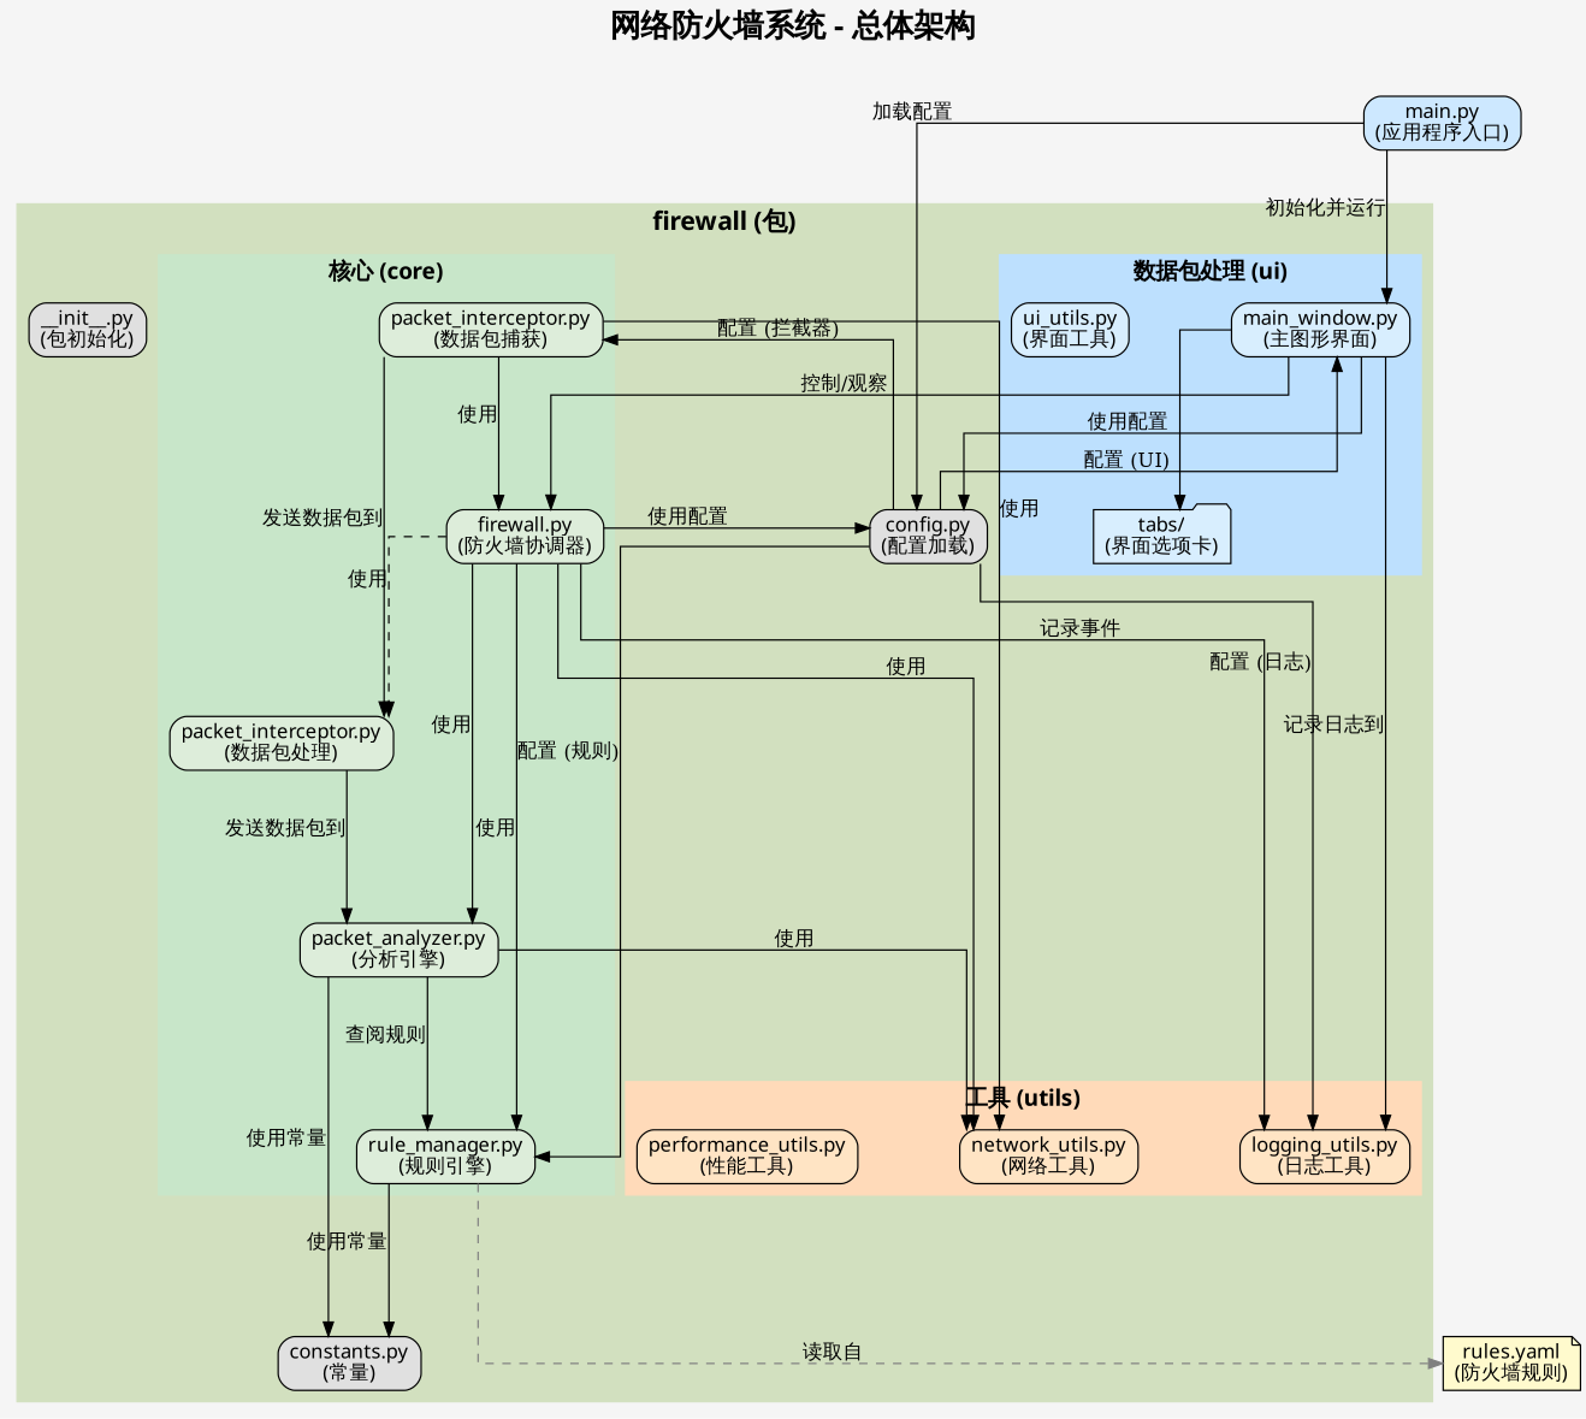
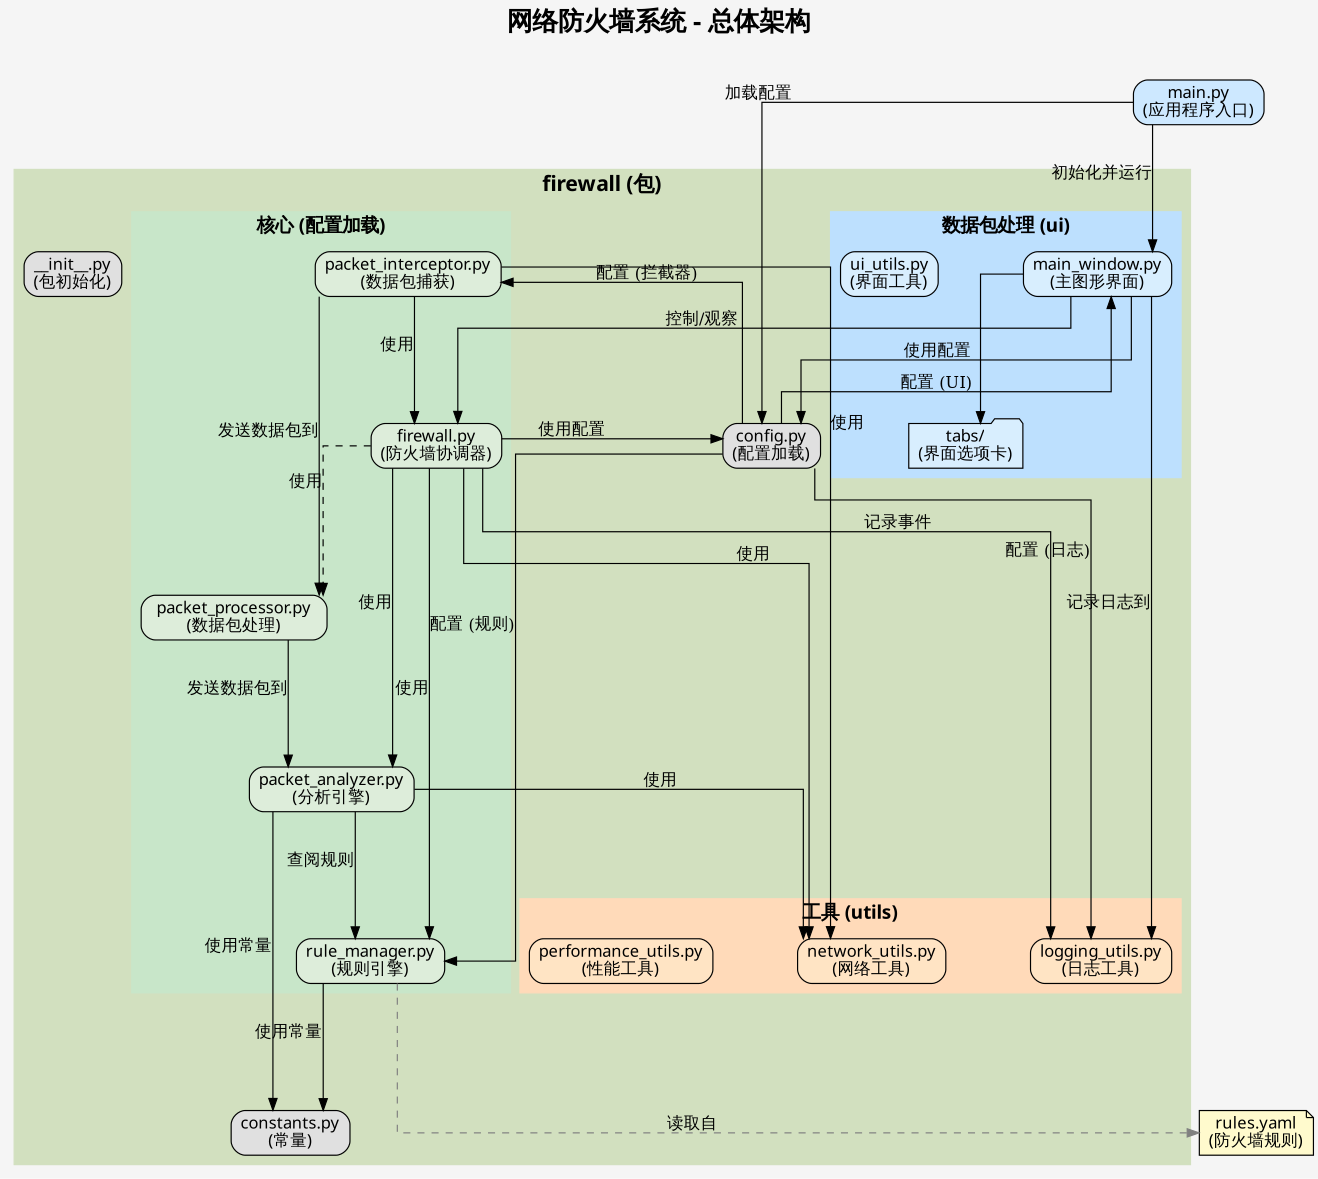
  digraph {
    bgcolor="#F5F5F5"
    fontname="Microsoft YaHei Bold"
    fontsize=22
    label="网络防火墙系统 - 总体架构"
    labelloc=t
    nodesep=1.0
    rankdir=TB
    ranksep=1.5
    splines=ortho
    node [fillcolor="#DDEDDA" fontname="Microsoft YaHei" fontsize=14 shape=box style="rounded,filled"]
    edge [xlabel="使用"]
    n1 [fillcolor="#D8EEFE" label="main_window.py\n(主图形界面)"]
    n2 [fillcolor="#D8EEFE" label="tabs/\n(界面选项卡)" shape=folder]
    n3 [fillcolor="#D8EEFE" label="ui_utils.py\n(界面工具)"]
    n4 [label="firewall.py\n(防火墙协调器)"]
    n5 [label="packet_interceptor.py\n(数据包捕获)"]
    n6 [label="packet_analyzer.py\n(分析引擎)"]
    n7 [label="rule_manager.py\n(规则引擎)"]
-   n8 [label="packet_interceptor.py\n(数据包处理)"]
+   n8 [label="packet_processor.py\n(数据包处理)"]
    n9 [fillcolor="#FFE4C4" label="logging_utils.py\n(日志工具)"]
    n10 [fillcolor="#FFE4C4" label="network_utils.py\n(网络工具)"]
    n11 [fillcolor="#FFE4C4" label="performance_utils.py\n(性能工具)"]
    n12 [fillcolor="#E0E0E0" label="config.py\n(配置加载)"]
    n13 [fillcolor="#E0E0E0" label="constants.py\n(常量)"]
    n14 [fillcolor="#E0E0E0" label="__init__.py\n(包初始化)"]
    n15 [fillcolor="#FFFACD" label="rules.yaml\n(防火墙规则)" shape=note]
    n16 [fillcolor="#CDE8FF" label="main.py\n(应用程序入口)"]
    subgraph cluster_1 {
      color="#D2E0BF"
      fontsize=18
      label="firewall (包)"
      style=filled
      n12
      n13
      n14
      subgraph cluster_2 {
        color="#BDE0FE"
        fontsize=16
        label="数据包处理 (ui)"
        style=filled
        n1
        n2
        n3
      }
      subgraph cluster_3 {
        color="#C8E6C9"
        fontsize=16
-       label="核心 (core)"
+       label="核心 (配置加载)"
        style=filled
        n4
        n5
        n6
        n7
        n8
      }
      subgraph cluster_4 {
        color="#FFDAB9"
        fontsize=16
        label="工具 (utils)"
        style=filled
        n9
        n10
        n11
      }
    }
    n1 -> n2 [xlabel=""]
    n1 -> n4 [xlabel="控制/观察"]
    n1 -> n9 [xlabel="记录日志到"]
    n1 -> n12 [xlabel="使用配置"]
    n4 -> n6
    n4 -> n7
    n4 -> n8 [style=dashed]
    n4 -> n9 [xlabel="记录事件"]
    n4 -> n10
    n4 -> n12 [xlabel="使用配置"]
    n5 -> n4
    n5 -> n8 [xlabel="发送数据包到"]
    n5 -> n10
    n6 -> n7 [xlabel="查阅规则"]
    n6 -> n10
    n6 -> n13 [xlabel="使用常量"]
    n7 -> n13 [xlabel="使用常量"]
    n7 -> n15 [color="#808080" style=dashed xlabel="读取自"]
    n8 -> n6 [xlabel="发送数据包到"]
    n12 -> n1 [xlabel="配置 (UI)"]
    n12 -> n5 [xlabel="配置 (拦截器)"]
    n12 -> n7 [xlabel="配置 (规则)"]
    n12 -> n9 [xlabel="配置 (日志)"]
    n16 -> n1 [xlabel="初始化并运行"]
    n16 -> n12 [xlabel="加载配置"]
  }
